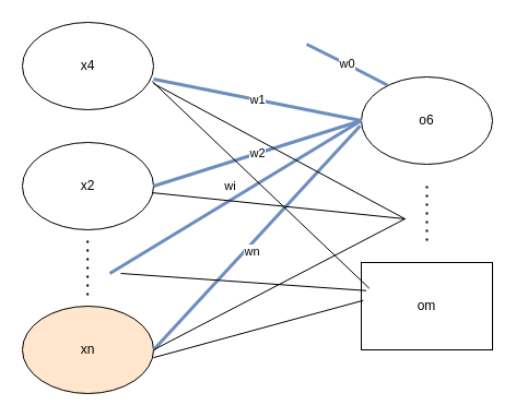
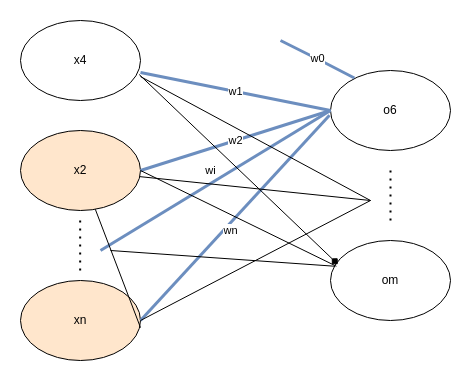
  <mxCell id="0" />
  <mxCell id="1" parent="0" />
  <mxCell id="2" value="x4" style="ellipse;whiteSpace=wrap;html=1;" vertex="1" parent="1"><mxGeometry x="20" y="20" width="120" height="80" as="geometry" /></mxCell>
  <mxCell id="3" value="xn" style="ellipse;whiteSpace=wrap;html=1;fillColor=#ffe6cc;" vertex="1" parent="1"><mxGeometry x="20" y="280" width="120" height="80" as="geometry" /></mxCell>
- <mxCell id="4" value="x2" style="ellipse;whiteSpace=wrap;html=1;" vertex="1" parent="1"><mxGeometry x="20" y="130" width="120" height="80" as="geometry" /></mxCell>
+ <mxCell id="4" value="x2" style="ellipse;whiteSpace=wrap;html=1;fillColor=#ffe6cc;" vertex="1" parent="1"><mxGeometry x="20" y="130" width="120" height="80" as="geometry" /></mxCell>
  <mxCell id="5" value="o6" style="ellipse;whiteSpace=wrap;html=1;" vertex="1" parent="1"><mxGeometry x="330" y="70" width="120" height="80" as="geometry" /></mxCell>
- <mxCell id="6" value="om" style="whiteSpace=wrap;html=1;rounded=0;" vertex="1" parent="1"><mxGeometry x="330" y="240" width="120" height="80" as="geometry" /></mxCell>
+ <mxCell id="6" value="om" style="ellipse;whiteSpace=wrap;html=1;" vertex="1" parent="1"><mxGeometry x="330" y="240" width="120" height="80" as="geometry" /></mxCell>
  <mxCell id="7" value="" style="endArrow=none;dashed=1;html=1;dashPattern=1 3;strokeWidth=2;rounded=0;" edge="1" parent="1"><mxGeometry width="50" height="50" relative="1" as="geometry"><mxPoint x="390" y="220" as="sourcePoint" /><mxPoint x="390" y="170" as="targetPoint" /></mxGeometry></mxCell>
  <mxCell id="8" value="" style="endArrow=none;dashed=1;html=1;dashPattern=1 3;strokeWidth=2;rounded=0;" edge="1" parent="1"><mxGeometry width="50" height="50" relative="1" as="geometry"><mxPoint x="79.66" y="270" as="sourcePoint" /><mxPoint x="79.66" y="220" as="targetPoint" /></mxGeometry></mxCell>
  <mxCell id="9" value="w1" style="endArrow=none;html=1;rounded=0;exitX=1;exitY=0.65;exitDx=0;exitDy=0;exitPerimeter=0;entryX=0;entryY=0.5;entryDx=0;entryDy=0;strokeWidth=3;fillColor=#dae8fc;strokeColor=#6c8ebf;" edge="1" parent="1" source="2" target="5"><mxGeometry width="50" height="50" relative="1" as="geometry"><mxPoint x="270" y="150" as="sourcePoint" /><mxPoint x="320" y="100" as="targetPoint" /></mxGeometry></mxCell>
  <mxCell id="10" value="w2" style="endArrow=none;html=1;rounded=0;exitX=1;exitY=0.5;exitDx=0;exitDy=0;strokeWidth=3;fillColor=#dae8fc;strokeColor=#6c8ebf;" edge="1" parent="1" source="4"><mxGeometry width="50" height="50" relative="1" as="geometry"><mxPoint x="270" y="150" as="sourcePoint" /><mxPoint x="330" y="110" as="targetPoint" /></mxGeometry></mxCell>
  <mxCell id="11" value="wi" style="endArrow=none;html=1;rounded=0;strokeWidth=3;entryX=0;entryY=0.5;entryDx=0;entryDy=0;fillColor=#dae8fc;strokeColor=#6c8ebf;" edge="1" parent="1" target="5"><mxGeometry x="0.007" y="11" width="50" height="50" relative="1" as="geometry"><mxPoint x="100" y="250" as="sourcePoint" /><mxPoint x="270" y="160" as="targetPoint" /><mxPoint as="offset" /></mxGeometry></mxCell>
  <mxCell id="12" value="wn" style="endArrow=none;html=1;rounded=0;exitX=1;exitY=0.5;exitDx=0;exitDy=0;strokeWidth=3;entryX=-0.008;entryY=0.559;entryDx=0;entryDy=0;entryPerimeter=0;fillColor=#dae8fc;strokeColor=#6c8ebf;" edge="1" parent="1" source="3" target="5"><mxGeometry x="-0.089" y="-5" width="50" height="50" relative="1" as="geometry"><mxPoint x="270" y="150" as="sourcePoint" /><mxPoint x="320" y="100" as="targetPoint" /><mxPoint as="offset" /></mxGeometry></mxCell>
  <mxCell id="13" value="" style="endArrow=none;html=1;rounded=0;strokeWidth=1;exitX=1;exitY=0.701;exitDx=0;exitDy=0;exitPerimeter=0;" edge="1" parent="1" source="2"><mxGeometry width="50" height="50" relative="1" as="geometry"><mxPoint x="270" y="150" as="sourcePoint" /><mxPoint x="370" y="200" as="targetPoint" /></mxGeometry></mxCell>
  <mxCell id="14" value="" style="endArrow=none;html=1;rounded=0;strokeWidth=1;" edge="1" parent="1" source="4"><mxGeometry width="50" height="50" relative="1" as="geometry"><mxPoint x="270" y="150" as="sourcePoint" /><mxPoint x="370" y="200" as="targetPoint" /></mxGeometry></mxCell>
  <mxCell id="15" value="" style="endArrow=none;html=1;rounded=0;strokeWidth=1;exitX=1;exitY=0.5;exitDx=0;exitDy=0;" edge="1" parent="1" source="3"><mxGeometry width="50" height="50" relative="1" as="geometry"><mxPoint x="270" y="150" as="sourcePoint" /><mxPoint x="370" y="200" as="targetPoint" /></mxGeometry></mxCell>
- <mxCell id="16" value="" style="endArrow=none;html=1;rounded=0;strokeWidth=1;exitX=0.989;exitY=0.675;exitDx=0;exitDy=0;exitPerimeter=0;entryX=0.061;entryY=0.296;entryDx=0;entryDy=0;entryPerimeter=0;" edge="1" parent="1" source="2" target="6"><mxGeometry width="50" height="50" relative="1" as="geometry"><mxPoint x="270" y="150" as="sourcePoint" /><mxPoint x="340" y="270" as="targetPoint" /></mxGeometry></mxCell>
+ <mxCell id="16" value="" style="endArrow=diamond;html=1;rounded=0;strokeWidth=1;exitX=0.989;exitY=0.675;exitDx=0;exitDy=0;exitPerimeter=0;entryX=0.061;entryY=0.296;entryDx=0;entryDy=0;entryPerimeter=0;" edge="1" parent="1" source="2" target="6"><mxGeometry width="50" height="50" relative="1" as="geometry"><mxPoint x="270" y="150" as="sourcePoint" /><mxPoint x="340" y="270" as="targetPoint" /></mxGeometry></mxCell>
+ <mxCell id="17" value="" style="endArrow=none;html=1;rounded=0;strokeWidth=1;exitX=1;exitY=0.5;exitDx=0;exitDy=0;entryX=0.049;entryY=0.322;entryDx=0;entryDy=0;entryPerimeter=0;" edge="1" parent="1" source="4" target="6"><mxGeometry width="50" height="50" relative="1" as="geometry"><mxPoint x="270" y="150" as="sourcePoint" /><mxPoint x="320" y="100" as="targetPoint" /></mxGeometry></mxCell>
  <mxCell id="18" value="" style="endArrow=none;html=1;rounded=0;strokeWidth=1;entryX=0.038;entryY=0.322;entryDx=0;entryDy=0;entryPerimeter=0;" edge="1" parent="1" target="6"><mxGeometry width="50" height="50" relative="1" as="geometry"><mxPoint x="110" y="250" as="sourcePoint" /><mxPoint x="320" y="100" as="targetPoint" /></mxGeometry></mxCell>
- <mxCell id="19" value="" style="endArrow=none;html=1;rounded=0;strokeWidth=1;exitX=1;exitY=0.589;exitDx=0;exitDy=0;exitPerimeter=0;entryX=0.015;entryY=0.434;entryDx=0;entryDy=0;entryPerimeter=0;" edge="1" parent="1" source="3" target="6"><mxGeometry width="50" height="50" relative="1" as="geometry"><mxPoint x="270" y="150" as="sourcePoint" /><mxPoint x="320" y="100" as="targetPoint" /></mxGeometry></mxCell>
+ <mxCell id="19" value="" style="endArrow=none;html=1;rounded=0;strokeWidth=1;exitX=1;exitY=0.589;exitDx=0;exitDy=0;exitPerimeter=0;" edge="1" parent="1" source="3" target="4"><mxGeometry width="50" height="50" relative="1" as="geometry"><mxPoint x="270" y="150" as="sourcePoint" /><mxPoint x="320" y="100" as="targetPoint" /></mxGeometry></mxCell>
  <mxCell id="20" value="w0" style="endArrow=none;html=1;rounded=0;strokeWidth=3;fillColor=#dae8fc;strokeColor=#6c8ebf;entryX=0.199;entryY=0.094;entryDx=0;entryDy=0;entryPerimeter=0;" edge="1" parent="1" target="5"><mxGeometry width="50" height="50" relative="1" as="geometry"><mxPoint x="280" y="40" as="sourcePoint" /><mxPoint x="350" y="70" as="targetPoint" /><Array as="points"><mxPoint x="320" y="60" /></Array></mxGeometry></mxCell>
